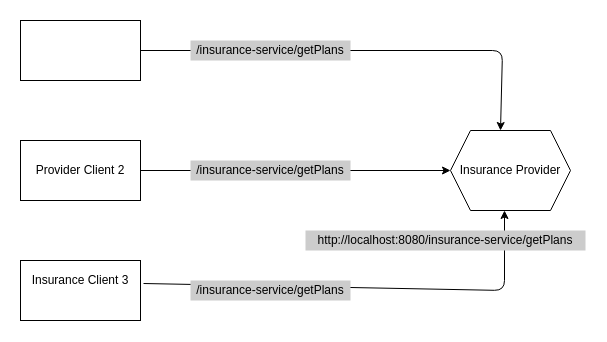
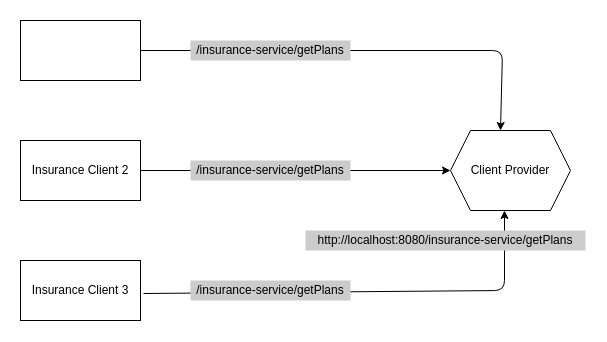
  <mxCell id="0" />
  <mxCell id="1" parent="0" />
  <mxCell id="2" value="" style="rounded=0;whiteSpace=wrap;html=1;" vertex="1" parent="1"><mxGeometry x="20" y="20" width="120" height="60" as="geometry" /></mxCell>
  <mxCell id="3" value="" style="rounded=0;whiteSpace=wrap;html=1;" vertex="1" parent="1"><mxGeometry x="20" y="140" width="120" height="60" as="geometry" /></mxCell>
  <mxCell id="4" value="" style="rounded=0;whiteSpace=wrap;html=1;" vertex="1" parent="1"><mxGeometry x="20" y="260" width="120" height="60" as="geometry" /></mxCell>
- <mxCell id="5" value="Insurance Client 3" style="text;html=1;strokeColor=none;fillColor=none;align=center;verticalAlign=middle;whiteSpace=wrap;rounded=0;" vertex="1" parent="1"><mxGeometry x="25" y="270" width="110" height="20" as="geometry" /></mxCell>
- <mxCell id="6" value="Provider Client 2" style="text;html=1;strokeColor=none;fillColor=none;align=center;verticalAlign=middle;whiteSpace=wrap;rounded=0;" vertex="1" parent="1"><mxGeometry x="25" y="160" width="110" height="20" as="geometry" /></mxCell>
+ <mxCell id="5" value="Insurance Client 3" style="text;html=1;strokeColor=none;fillColor=none;align=center;verticalAlign=middle;whiteSpace=wrap;rounded=0;" vertex="1" parent="1"><mxGeometry x="25" y="280" width="110" height="20" as="geometry" /></mxCell>
+ <mxCell id="6" value="Insurance Client 2" style="text;html=1;strokeColor=none;fillColor=none;align=center;verticalAlign=middle;whiteSpace=wrap;rounded=0;" vertex="1" parent="1"><mxGeometry x="25" y="160" width="110" height="20" as="geometry" /></mxCell>
  <mxCell id="7" value="" style="shape=hexagon;perimeter=hexagonPerimeter2;whiteSpace=wrap;html=1;fixedSize=1;" vertex="1" parent="1"><mxGeometry x="450" y="130" width="120" height="80" as="geometry" /></mxCell>
- <mxCell id="8" value="Insurance Provider" style="text;html=1;strokeColor=none;fillColor=none;align=center;verticalAlign=middle;whiteSpace=wrap;rounded=0;" vertex="1" parent="1"><mxGeometry x="450" y="160" width="120" height="20" as="geometry" /></mxCell>
+ <mxCell id="8" value="Client Provider" style="text;html=1;strokeColor=none;fillColor=none;align=center;verticalAlign=middle;whiteSpace=wrap;rounded=0;" vertex="1" parent="1"><mxGeometry x="450" y="160" width="120" height="20" as="geometry" /></mxCell>
  <mxCell id="9" value="" style="endArrow=classic;html=1;exitX=1;exitY=0.5;exitDx=0;exitDy=0;" edge="1" parent="1" source="2"><mxGeometry width="50" height="50" relative="1" as="geometry"><mxPoint x="310" y="210" as="sourcePoint" /><mxPoint x="500" y="130" as="targetPoint" /><Array as="points"><mxPoint x="502" y="50" /></Array></mxGeometry></mxCell>
  <mxCell id="10" value="" style="endArrow=classic;html=1;entryX=0;entryY=0.5;entryDx=0;entryDy=0;" edge="1" parent="1" target="8"><mxGeometry width="50" height="50" relative="1" as="geometry"><mxPoint x="140" y="170" as="sourcePoint" /><mxPoint x="360" y="160" as="targetPoint" /></mxGeometry></mxCell>
  <mxCell id="11" value="" style="endArrow=classic;html=1;exitX=1.073;exitY=0.65;exitDx=0;exitDy=0;exitPerimeter=0;" edge="1" parent="1" source="5"><mxGeometry width="50" height="50" relative="1" as="geometry"><mxPoint x="310" y="210" as="sourcePoint" /><mxPoint x="504" y="210" as="targetPoint" /><Array as="points"><mxPoint x="504" y="290" /></Array></mxGeometry></mxCell>
  <mxCell id="12" value="&lt;span class=&quot;pl-s&quot;&gt;/insurance-service&lt;/span&gt;&lt;span class=&quot;pl-s&quot;&gt;/getPlans&lt;span class=&quot;pl-pds&quot;&gt;&lt;/span&gt;&lt;/span&gt;" style="text;html=1;strokeColor=none;align=center;verticalAlign=middle;whiteSpace=wrap;rounded=0;fillColor=#CCCCCC;" vertex="1" parent="1"><mxGeometry x="190" y="40" width="160" height="20" as="geometry" /></mxCell>
  <mxCell id="13" value="http://localhost:8080&lt;span class=&quot;pl-s&quot;&gt;/insurance-service&lt;/span&gt;&lt;span class=&quot;pl-s&quot;&gt;/getPlans&lt;span class=&quot;pl-pds&quot;&gt;&lt;/span&gt;&lt;/span&gt;" style="text;html=1;strokeColor=none;align=center;verticalAlign=middle;whiteSpace=wrap;rounded=0;fillColor=#CCCCCC;" vertex="1" parent="1"><mxGeometry x="305" y="230" width="280" height="20" as="geometry" /></mxCell>
  <mxCell id="14" value="&lt;span class=&quot;pl-s&quot;&gt;/insurance-service&lt;/span&gt;&lt;span class=&quot;pl-s&quot;&gt;/getPlans&lt;span class=&quot;pl-pds&quot;&gt;&lt;/span&gt;&lt;/span&gt;" style="text;html=1;strokeColor=none;align=center;verticalAlign=middle;whiteSpace=wrap;rounded=0;fillColor=#CCCCCC;" vertex="1" parent="1"><mxGeometry x="190" y="160" width="160" height="20" as="geometry" /></mxCell>
  <mxCell id="15" value="&lt;span class=&quot;pl-s&quot;&gt;/insurance-service&lt;/span&gt;&lt;span class=&quot;pl-s&quot;&gt;/getPlans&lt;span class=&quot;pl-pds&quot;&gt;&lt;/span&gt;&lt;/span&gt;" style="text;html=1;strokeColor=none;align=center;verticalAlign=middle;whiteSpace=wrap;rounded=0;fillColor=#CCCCCC;" vertex="1" parent="1"><mxGeometry x="190" y="280" width="160" height="20" as="geometry" /></mxCell>
